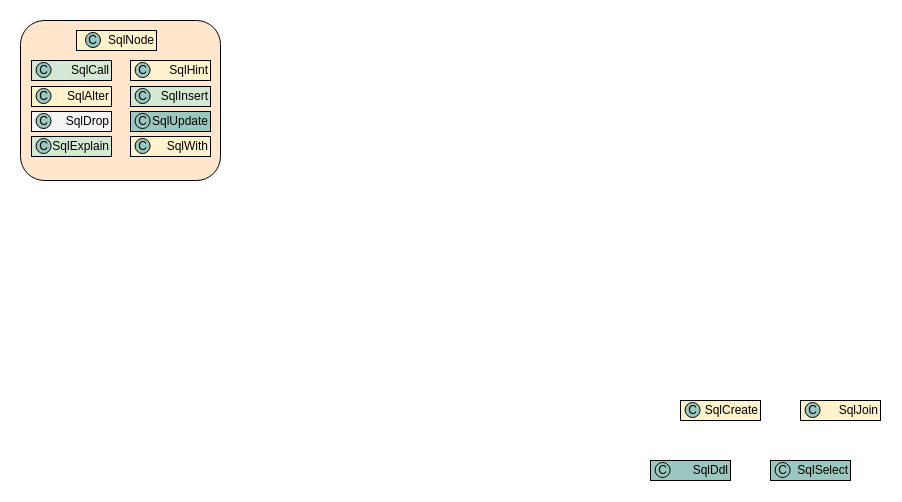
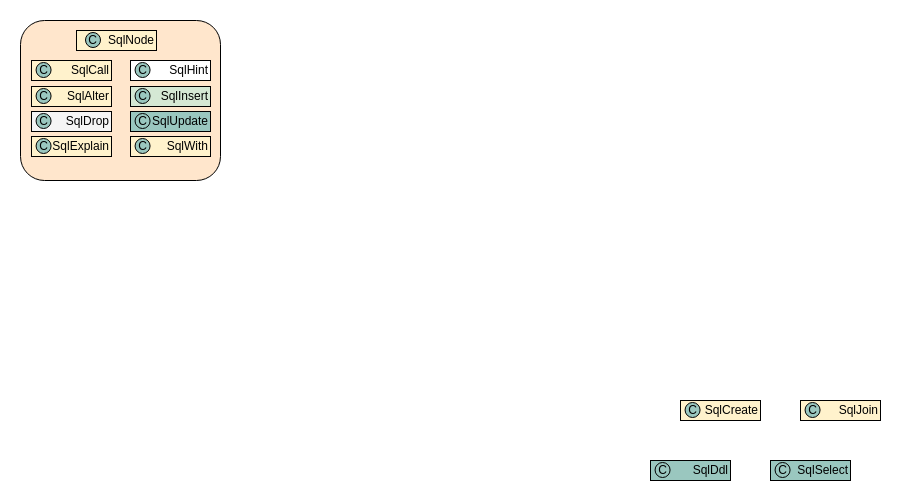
  <mxCell id="0" />
  <mxCell id="1" parent="0" />
  <mxCell id="2" value="" style="rounded=1;whiteSpace=wrap;html=1;fillColor=#FFE6CC;" vertex="1" parent="1"><mxGeometry x="20" y="20" width="200" height="160" as="geometry" /></mxCell>
  <mxCell id="3" value="" style="group" vertex="1" connectable="0" parent="1"><mxGeometry x="31" y="60" width="80" height="20" as="geometry" /></mxCell>
- <mxCell id="4" value="SqlCall" style="rounded=0;whiteSpace=wrap;html=1;fillColor=#d5e8d4;align=right;" vertex="1" parent="3"><mxGeometry width="80" height="20" as="geometry" /></mxCell>
+ <mxCell id="4" value="SqlCall" style="rounded=0;whiteSpace=wrap;html=1;fillColor=#FFF2CC;align=right;" vertex="1" parent="3"><mxGeometry width="80" height="20" as="geometry" /></mxCell>
  <mxCell id="5" value="C" style="ellipse;whiteSpace=wrap;html=1;aspect=fixed;fillColor=#9AC7BF;" vertex="1" parent="3"><mxGeometry x="4.571" y="2" width="15" height="15" as="geometry" /></mxCell>
  <mxCell id="6" value="" style="group" vertex="1" connectable="0" parent="1"><mxGeometry x="680" y="400" width="80" height="20" as="geometry" /></mxCell>
  <mxCell id="7" value="SqlCreate" style="rounded=0;whiteSpace=wrap;html=1;fillColor=#FFF2CC;align=right;" vertex="1" parent="6"><mxGeometry width="80" height="20" as="geometry" /></mxCell>
  <mxCell id="8" value="C" style="ellipse;whiteSpace=wrap;html=1;aspect=fixed;fillColor=#9AC7BF;" vertex="1" parent="6"><mxGeometry x="4.571" y="2" width="15" height="15" as="geometry" /></mxCell>
  <mxCell id="9" value="" style="group" vertex="1" connectable="0" parent="1"><mxGeometry x="31" y="86" width="80" height="20" as="geometry" /></mxCell>
  <mxCell id="10" value="SqlAlter" style="rounded=0;whiteSpace=wrap;html=1;fillColor=#FFF2CC;align=right;" vertex="1" parent="9"><mxGeometry width="80" height="20" as="geometry" /></mxCell>
  <mxCell id="11" value="C" style="ellipse;whiteSpace=wrap;html=1;aspect=fixed;fillColor=#9AC7BF;" vertex="1" parent="9"><mxGeometry x="4.571" y="2" width="15" height="15" as="geometry" /></mxCell>
  <mxCell id="12" value="" style="group" vertex="1" connectable="0" parent="1"><mxGeometry x="650" y="460" width="80" height="20" as="geometry" /></mxCell>
  <mxCell id="13" value="SqlDdl" style="rounded=0;whiteSpace=wrap;html=1;fillColor=#9ac7bf;align=right;" vertex="1" parent="12"><mxGeometry width="80" height="20" as="geometry" /></mxCell>
  <mxCell id="14" value="C" style="ellipse;whiteSpace=wrap;html=1;aspect=fixed;fillColor=#9AC7BF;" vertex="1" parent="12"><mxGeometry x="4.571" y="2" width="15" height="15" as="geometry" /></mxCell>
  <mxCell id="15" value="" style="group" vertex="1" connectable="0" parent="1"><mxGeometry x="31" y="136" width="80" height="20" as="geometry" /></mxCell>
- <mxCell id="16" value="SqlExplain" style="rounded=0;whiteSpace=wrap;html=1;fillColor=#d5e8d4;align=right;" vertex="1" parent="15"><mxGeometry width="80" height="20" as="geometry" /></mxCell>
+ <mxCell id="16" value="SqlExplain" style="rounded=0;whiteSpace=wrap;html=1;fillColor=#FFF2CC;align=right;" vertex="1" parent="15"><mxGeometry width="80" height="20" as="geometry" /></mxCell>
  <mxCell id="17" value="C" style="ellipse;whiteSpace=wrap;html=1;aspect=fixed;fillColor=#9AC7BF;" vertex="1" parent="15"><mxGeometry x="4.571" y="2" width="15" height="15" as="geometry" /></mxCell>
  <mxCell id="18" value="" style="group" vertex="1" connectable="0" parent="1"><mxGeometry x="31" y="111" width="80" height="20" as="geometry" /></mxCell>
  <mxCell id="19" value="SqlDrop" style="rounded=0;whiteSpace=wrap;html=1;fillColor=#f5f5f5;align=right;" vertex="1" parent="18"><mxGeometry width="80" height="20" as="geometry" /></mxCell>
  <mxCell id="20" value="C" style="ellipse;whiteSpace=wrap;html=1;aspect=fixed;fillColor=#9AC7BF;" vertex="1" parent="18"><mxGeometry x="4.571" y="2" width="15" height="15" as="geometry" /></mxCell>
  <mxCell id="21" value="" style="group" vertex="1" connectable="0" parent="1"><mxGeometry x="130" y="60" width="80" height="20" as="geometry" /></mxCell>
- <mxCell id="22" value="SqlHint" style="rounded=0;whiteSpace=wrap;html=1;fillColor=#FFF2CC;align=right;" vertex="1" parent="21"><mxGeometry width="80" height="20" as="geometry" /></mxCell>
+ <mxCell id="22" value="SqlHint" style="rounded=0;whiteSpace=wrap;html=1;fillColor=#ffffff;align=right;" vertex="1" parent="21"><mxGeometry width="80" height="20" as="geometry" /></mxCell>
  <mxCell id="23" value="C" style="ellipse;whiteSpace=wrap;html=1;aspect=fixed;fillColor=#9AC7BF;" vertex="1" parent="21"><mxGeometry x="4.571" y="2" width="15" height="15" as="geometry" /></mxCell>
  <mxCell id="24" value="" style="group" vertex="1" connectable="0" parent="1"><mxGeometry x="130" y="86" width="80" height="20" as="geometry" /></mxCell>
  <mxCell id="25" value="SqlInsert" style="rounded=0;whiteSpace=wrap;html=1;fillColor=#d5e8d4;align=right;" vertex="1" parent="24"><mxGeometry width="80" height="20" as="geometry" /></mxCell>
  <mxCell id="26" value="C" style="ellipse;whiteSpace=wrap;html=1;aspect=fixed;fillColor=#9AC7BF;" vertex="1" parent="24"><mxGeometry x="4.571" y="2" width="15" height="15" as="geometry" /></mxCell>
  <mxCell id="27" value="" style="group" vertex="1" connectable="0" parent="1"><mxGeometry x="800" y="400" width="80" height="20" as="geometry" /></mxCell>
  <mxCell id="28" value="SqlJoin" style="rounded=0;whiteSpace=wrap;html=1;fillColor=#FFF2CC;align=right;" vertex="1" parent="27"><mxGeometry width="80" height="20" as="geometry" /></mxCell>
  <mxCell id="29" value="C" style="ellipse;whiteSpace=wrap;html=1;aspect=fixed;fillColor=#9AC7BF;" vertex="1" parent="27"><mxGeometry x="4.571" y="2" width="15" height="15" as="geometry" /></mxCell>
  <mxCell id="30" value="" style="group" vertex="1" connectable="0" parent="1"><mxGeometry x="770" y="460" width="80" height="20" as="geometry" /></mxCell>
  <mxCell id="31" value="SqlSelect" style="rounded=0;whiteSpace=wrap;html=1;fillColor=#9ac7bf;align=right;" vertex="1" parent="30"><mxGeometry width="80" height="20" as="geometry" /></mxCell>
  <mxCell id="32" value="C" style="ellipse;whiteSpace=wrap;html=1;aspect=fixed;fillColor=#9AC7BF;" vertex="1" parent="30"><mxGeometry x="4.571" y="2" width="15" height="15" as="geometry" /></mxCell>
  <mxCell id="33" value="" style="group" vertex="1" connectable="0" parent="1"><mxGeometry x="130" y="111" width="80" height="20" as="geometry" /></mxCell>
  <mxCell id="34" value="SqlUpdate" style="rounded=0;whiteSpace=wrap;html=1;fillColor=#9ac7bf;align=right;" vertex="1" parent="33"><mxGeometry width="80" height="20" as="geometry" /></mxCell>
  <mxCell id="35" value="C" style="ellipse;whiteSpace=wrap;html=1;aspect=fixed;fillColor=#9AC7BF;" vertex="1" parent="33"><mxGeometry x="4.571" y="2" width="15" height="15" as="geometry" /></mxCell>
  <mxCell id="36" value="" style="group" vertex="1" connectable="0" parent="1"><mxGeometry x="130" y="136" width="80" height="20" as="geometry" /></mxCell>
  <mxCell id="37" value="SqlWith" style="rounded=0;whiteSpace=wrap;html=1;fillColor=#FFF2CC;align=right;" vertex="1" parent="36"><mxGeometry width="80" height="20" as="geometry" /></mxCell>
  <mxCell id="38" value="C" style="ellipse;whiteSpace=wrap;html=1;aspect=fixed;fillColor=#9AC7BF;" vertex="1" parent="36"><mxGeometry x="4.571" y="2" width="15" height="15" as="geometry" /></mxCell>
  <mxCell id="39" value="" style="group" vertex="1" connectable="0" parent="1"><mxGeometry x="76" y="30" width="80" height="20" as="geometry" /></mxCell>
  <mxCell id="40" value="SqlNode" style="rounded=0;whiteSpace=wrap;html=1;fillColor=#FFF2CC;align=right;" vertex="1" parent="39"><mxGeometry width="80" height="20" as="geometry" /></mxCell>
  <mxCell id="41" value="C" style="ellipse;whiteSpace=wrap;html=1;aspect=fixed;fillColor=#9AC7BF;" vertex="1" parent="39"><mxGeometry x="9" y="2" width="15" height="15" as="geometry" /></mxCell>
